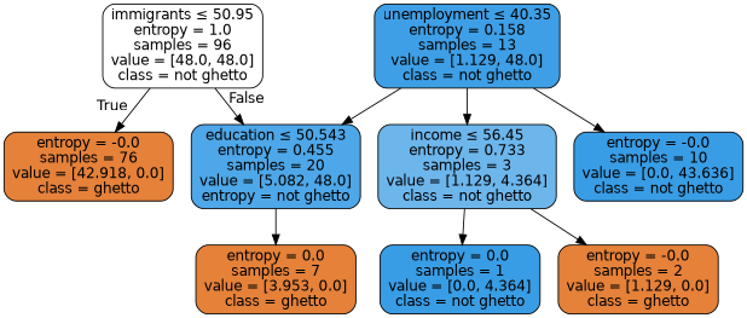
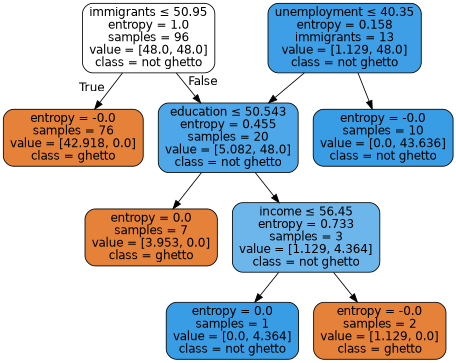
  digraph {
    node [color=black fillcolor="#e58139" fontname=helvetica shape=box style="filled, rounded"]
    edge [fontname=helvetica]
    n1 [fillcolor="#ffffff" label=<immigrants &le; 50.95<br/>entropy = 1.0<br/>samples = 96<br/>value = [48.0, 48.0]<br/>class = not ghetto>]
    n2 [label=<entropy = -0.0<br/>samples = 76<br/>value = [42.918, 0.0]<br/>class = ghetto>]
-   n3 [fillcolor="#4ea7e8" label=<education &le; 50.543<br/>entropy = 0.455<br/>samples = 20<br/>value = [5.082, 48.0]<br/>entropy = not ghetto>]
+   n3 [fillcolor="#4ea7e8" label=<education &le; 50.543<br/>entropy = 0.455<br/>samples = 20<br/>value = [5.082, 48.0]<br/>class = not ghetto>]
    n4 [label=<entropy = 0.0<br/>samples = 7<br/>value = [3.953, 0.0]<br/>class = ghetto>]
-   n5 [fillcolor="#3e9fe6" label=<unemployment &le; 40.35<br/>entropy = 0.158<br/>samples = 13<br/>value = [1.129, 48.0]<br/>class = not ghetto>]
+   n5 [fillcolor="#3e9fe6" label=<unemployment &le; 40.35<br/>entropy = 0.158<br/>immigrants = 13<br/>value = [1.129, 48.0]<br/>class = not ghetto>]
    n6 [fillcolor="#6cb6ec" label=<income &le; 56.45<br/>entropy = 0.733<br/>samples = 3<br/>value = [1.129, 4.364]<br/>class = not ghetto>]
    n7 [fillcolor="#399de5" label=<entropy = -0.0<br/>samples = 10<br/>value = [0.0, 43.636]<br/>class = not ghetto>]
    n8 [fillcolor="#399de5" label=<entropy = 0.0<br/>samples = 1<br/>value = [0.0, 4.364]<br/>class = not ghetto>]
    n9 [label=<entropy = -0.0<br/>samples = 2<br/>value = [1.129, 0.0]<br/>class = ghetto>]
    n1 -> n2 [headlabel=True labelangle=45 labeldistance=2.5]
    n1 -> n3 [headlabel=False labelangle=-45 labeldistance=2.5]
    n3 -> n4
    n5 -> n3
-   n5 -> n6
+   n3 -> n6
    n5 -> n7
    n6 -> n8
    n6 -> n9
  }
